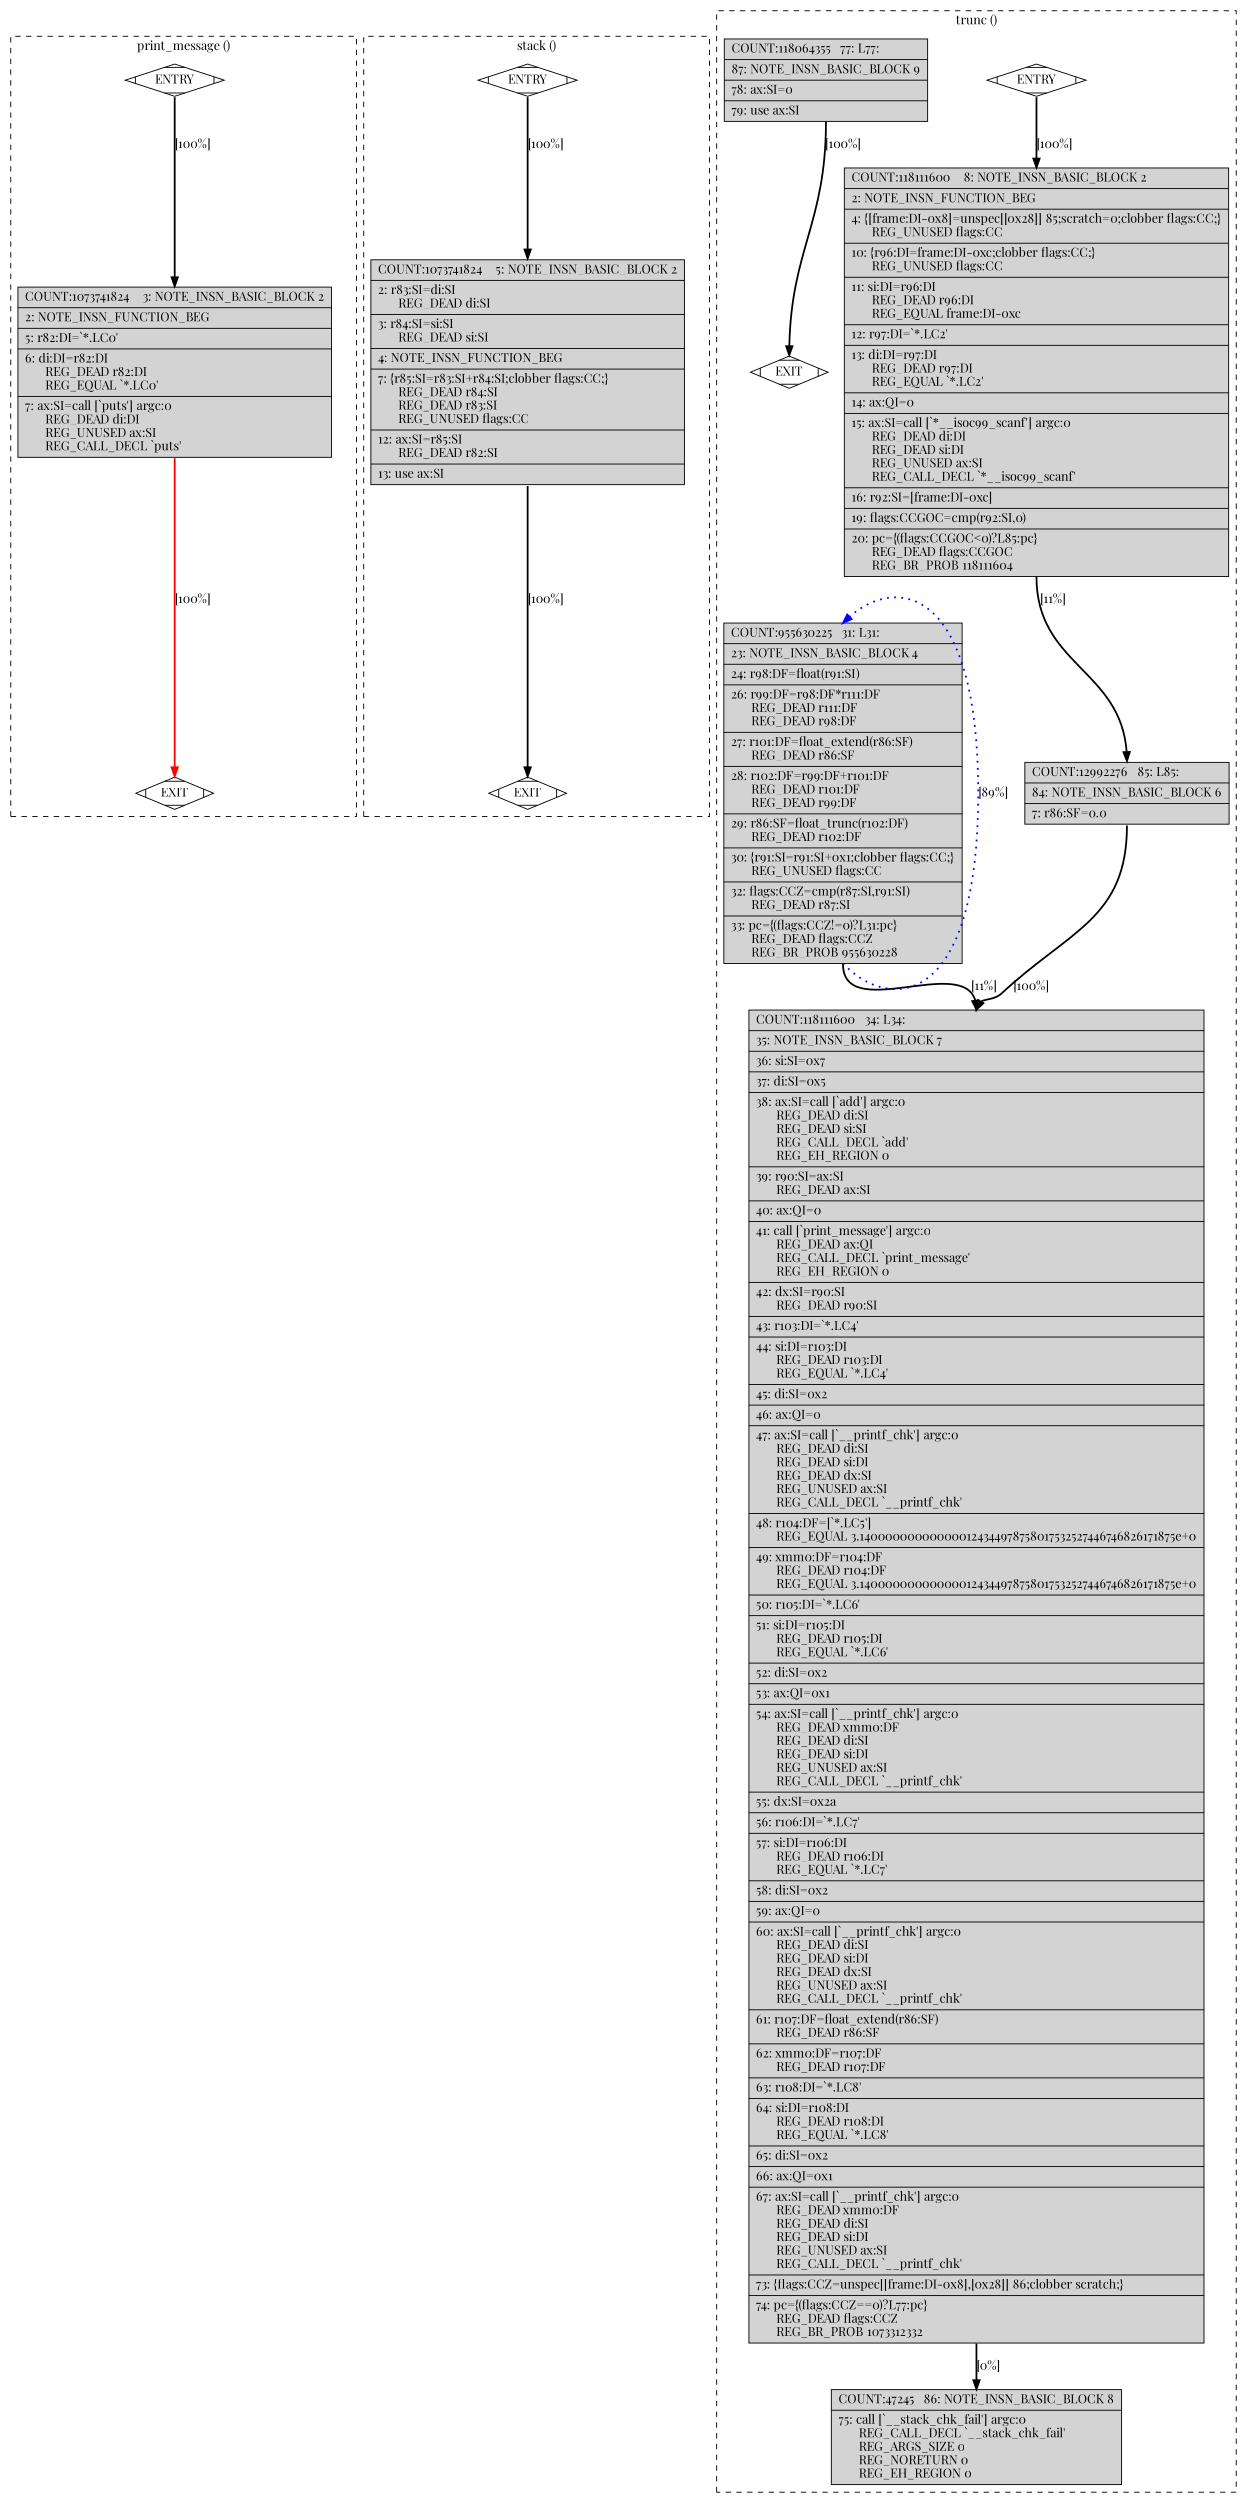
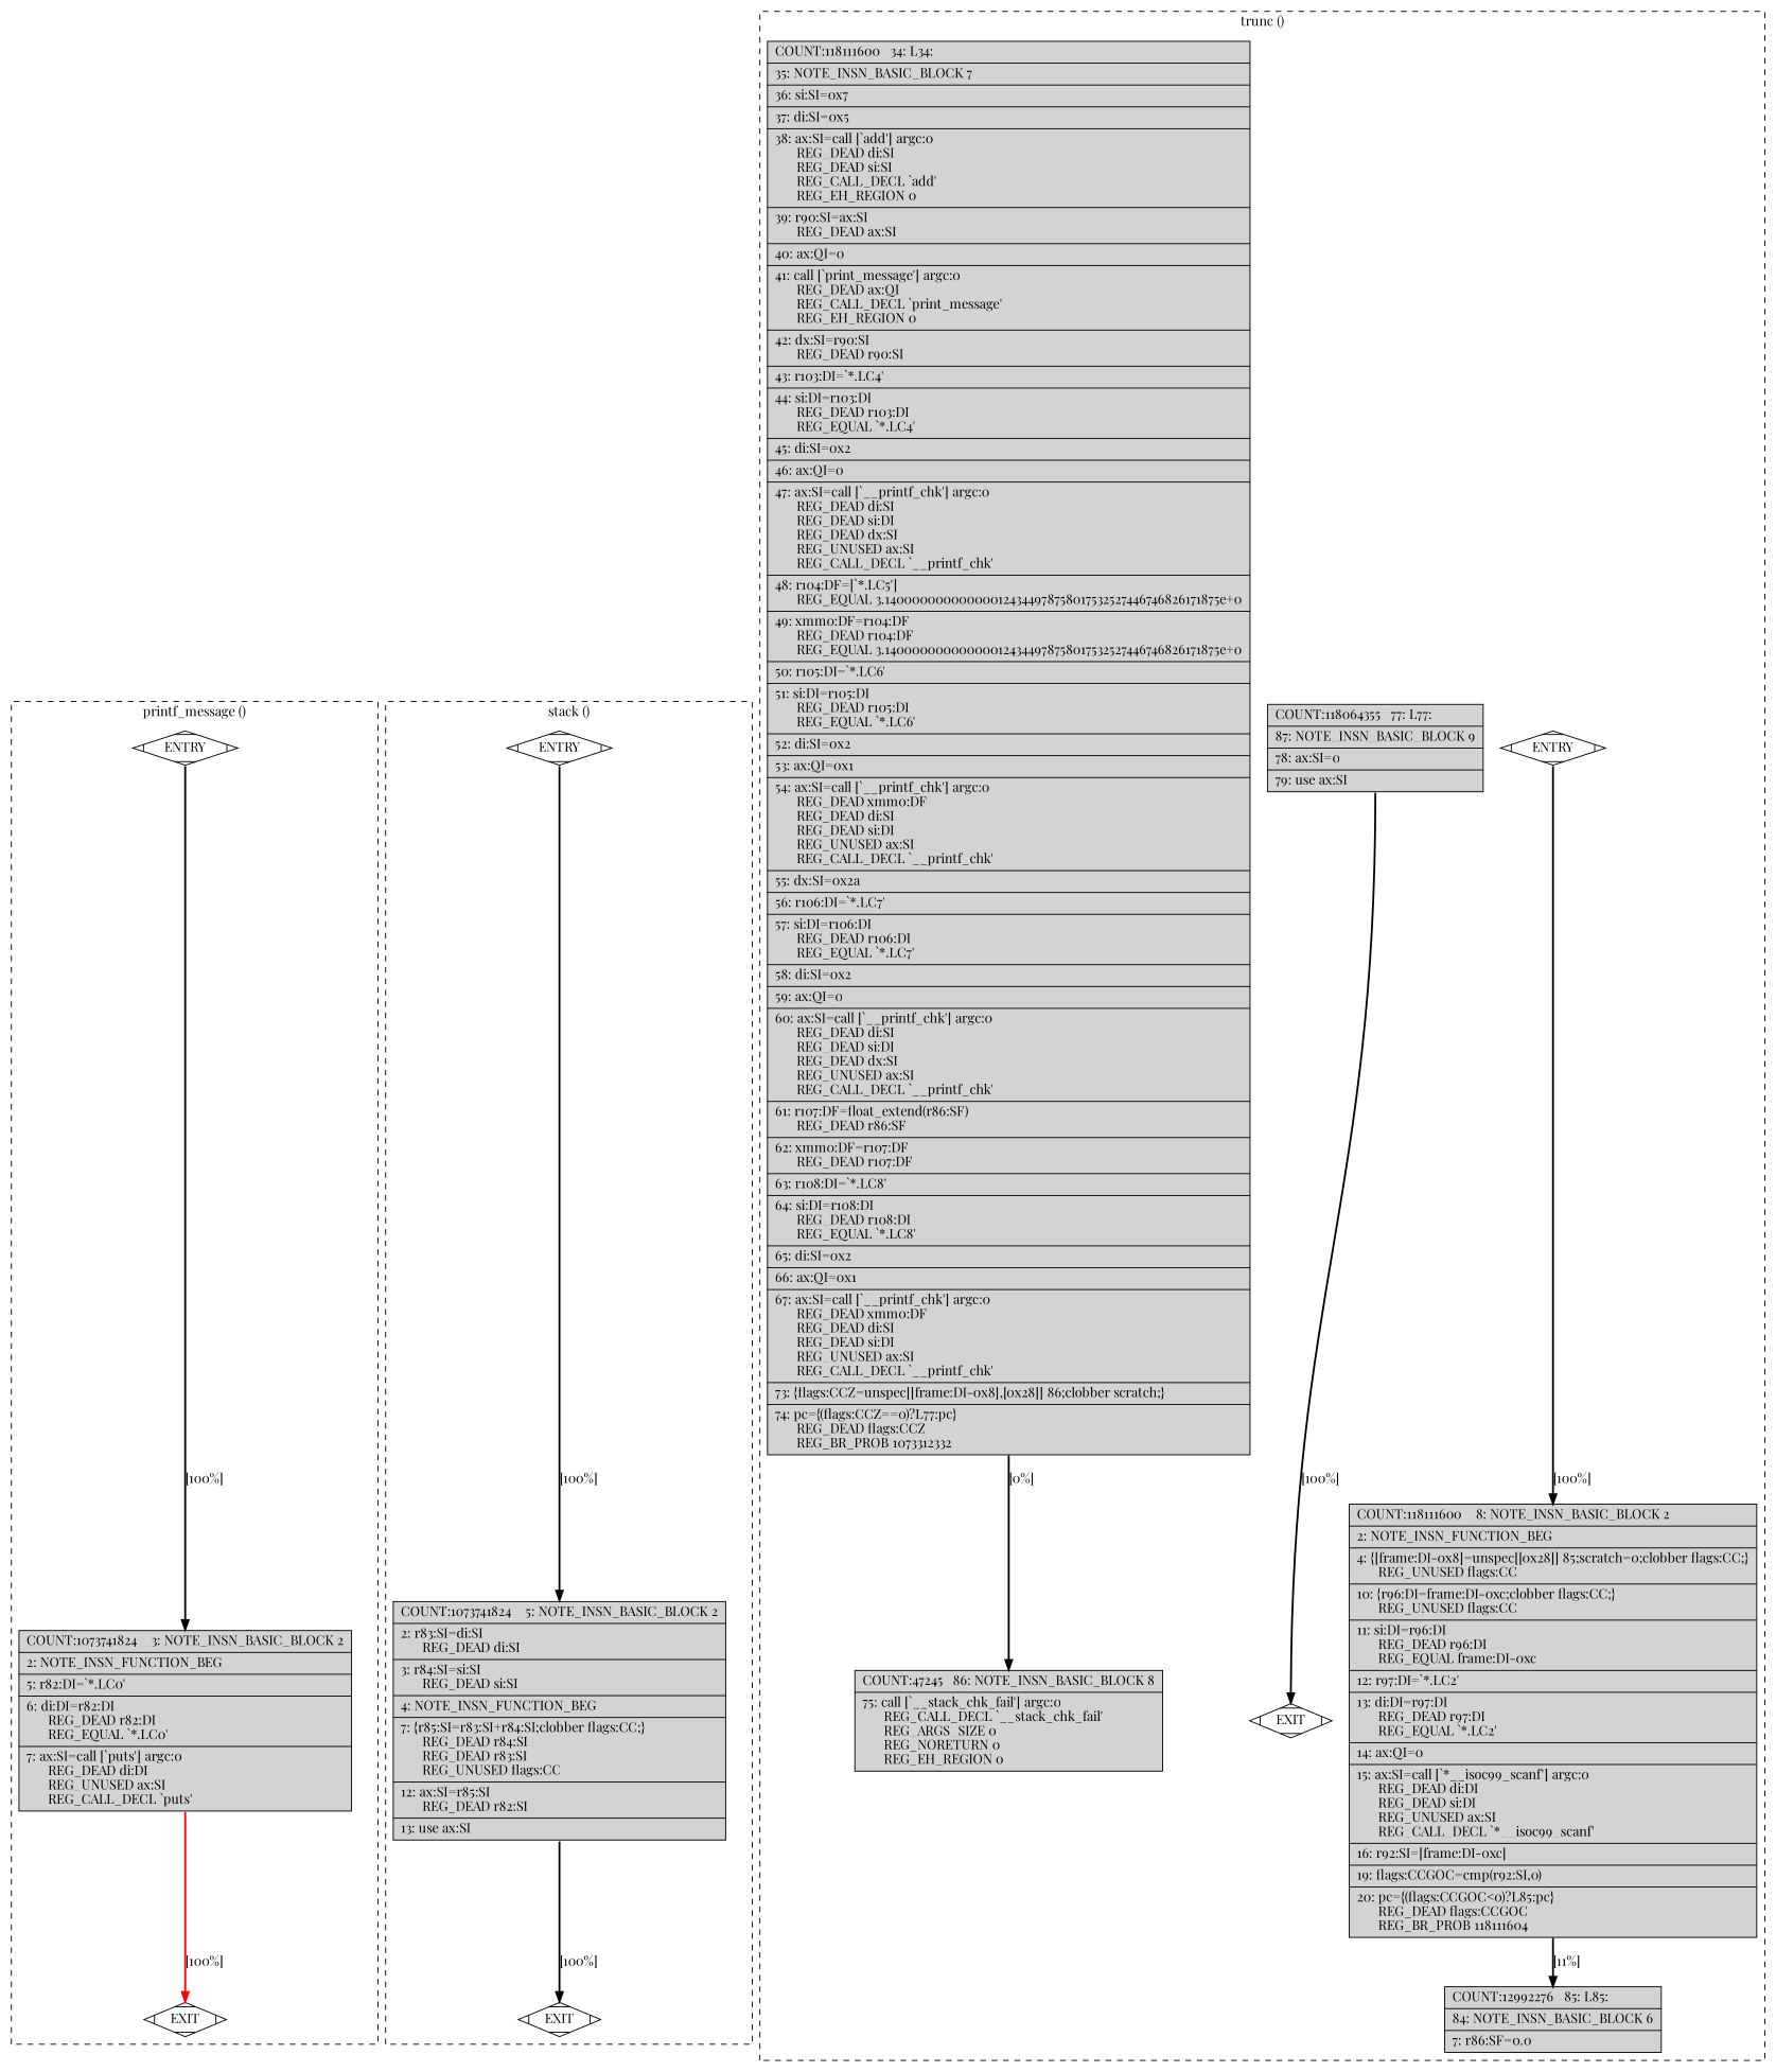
  digraph {
    fontname="Playfair Display"
    node [fillcolor=lightgrey fontname="Playfair Display" shape=record style=filled]
    edge [color=black constraint=true fontname="Playfair Display" headport=n style="solid,bold" tailport=s weight=100]
    n1 [fillcolor=white label=ENTRY shape=Mdiamond]
    n2 [label="{COUNT:1073741824\ \ \ \ 3:\ NOTE_INSN_BASIC_BLOCK\ 2\l|\ \ \ \ 2:\ NOTE_INSN_FUNCTION_BEG\l|\ \ \ \ 5:\ r82:DI=`*.LC0'\l|\ \ \ \ 6:\ di:DI=r82:DI\l\ \ \ \ \ \ REG_DEAD\ r82:DI\l\ \ \ \ \ \ REG_EQUAL\ `*.LC0'\l|\ \ \ \ 7:\ ax:SI=call\ [`puts']\ argc:0\l\ \ \ \ \ \ REG_DEAD\ di:DI\l\ \ \ \ \ \ REG_UNUSED\ ax:SI\l\ \ \ \ \ \ REG_CALL_DECL\ `puts'\l}"]
    n3 [fillcolor=white label=EXIT shape=Mdiamond]
    n4 [fillcolor=white label=ENTRY shape=Mdiamond]
    n5 [label="{COUNT:1073741824\ \ \ \ 5:\ NOTE_INSN_BASIC_BLOCK\ 2\l|\ \ \ \ 2:\ r83:SI=di:SI\l\ \ \ \ \ \ REG_DEAD\ di:SI\l|\ \ \ \ 3:\ r84:SI=si:SI\l\ \ \ \ \ \ REG_DEAD\ si:SI\l|\ \ \ \ 4:\ NOTE_INSN_FUNCTION_BEG\l|\ \ \ \ 7:\ \{r85:SI=r83:SI+r84:SI;clobber\ flags:CC;\}\l\ \ \ \ \ \ REG_DEAD\ r84:SI\l\ \ \ \ \ \ REG_DEAD\ r83:SI\l\ \ \ \ \ \ REG_UNUSED\ flags:CC\l|\ \ \ 12:\ ax:SI=r85:SI\l\ \ \ \ \ \ REG_DEAD\ r82:SI\l|\ \ \ 13:\ use\ ax:SI\l}"]
    n6 [fillcolor=white label=EXIT shape=Mdiamond]
    n7 [fillcolor=white label=ENTRY shape=Mdiamond]
    n8 [label="{COUNT:118111600\ \ \ \ 8:\ NOTE_INSN_BASIC_BLOCK\ 2\l|\ \ \ \ 2:\ NOTE_INSN_FUNCTION_BEG\l|\ \ \ \ 4:\ \{[frame:DI-0x8]=unspec[[0x28]]\ 85;scratch=0;clobber\ flags:CC;\}\l\ \ \ \ \ \ REG_UNUSED\ flags:CC\l|\ \ \ 10:\ \{r96:DI=frame:DI-0xc;clobber\ flags:CC;\}\l\ \ \ \ \ \ REG_UNUSED\ flags:CC\l|\ \ \ 11:\ si:DI=r96:DI\l\ \ \ \ \ \ REG_DEAD\ r96:DI\l\ \ \ \ \ \ REG_EQUAL\ frame:DI-0xc\l|\ \ \ 12:\ r97:DI=`*.LC2'\l|\ \ \ 13:\ di:DI=r97:DI\l\ \ \ \ \ \ REG_DEAD\ r97:DI\l\ \ \ \ \ \ REG_EQUAL\ `*.LC2'\l|\ \ \ 14:\ ax:QI=0\l|\ \ \ 15:\ ax:SI=call\ [`*__isoc99_scanf']\ argc:0\l\ \ \ \ \ \ REG_DEAD\ di:DI\l\ \ \ \ \ \ REG_DEAD\ si:DI\l\ \ \ \ \ \ REG_UNUSED\ ax:SI\l\ \ \ \ \ \ REG_CALL_DECL\ `*__isoc99_scanf'\l|\ \ \ 16:\ r92:SI=[frame:DI-0xc]\l|\ \ \ 19:\ flags:CCGOC=cmp(r92:SI,0)\l|\ \ \ 20:\ pc=\{(flags:CCGOC\<0)?L85:pc\}\l\ \ \ \ \ \ REG_DEAD\ flags:CCGOC\l\ \ \ \ \ \ REG_BR_PROB\ 118111604\l}"]
    n9 [fillcolor=white label=EXIT shape=Mdiamond]
    n10 [label="{COUNT:12992276\ \ \ 85:\ L85:\l|\ \ \ 84:\ NOTE_INSN_BASIC_BLOCK\ 6\l|\ \ \ \ 7:\ r86:SF=0.0\l}"]
    n11 [label="{COUNT:118111600\ \ \ 34:\ L34:\l|\ \ \ 35:\ NOTE_INSN_BASIC_BLOCK\ 7\l|\ \ \ 36:\ si:SI=0x7\l|\ \ \ 37:\ di:SI=0x5\l|\ \ \ 38:\ ax:SI=call\ [`add']\ argc:0\l\ \ \ \ \ \ REG_DEAD\ di:SI\l\ \ \ \ \ \ REG_DEAD\ si:SI\l\ \ \ \ \ \ REG_CALL_DECL\ `add'\l\ \ \ \ \ \ REG_EH_REGION\ 0\l|\ \ \ 39:\ r90:SI=ax:SI\l\ \ \ \ \ \ REG_DEAD\ ax:SI\l|\ \ \ 40:\ ax:QI=0\l|\ \ \ 41:\ call\ [`print_message']\ argc:0\l\ \ \ \ \ \ REG_DEAD\ ax:QI\l\ \ \ \ \ \ REG_CALL_DECL\ `print_message'\l\ \ \ \ \ \ REG_EH_REGION\ 0\l|\ \ \ 42:\ dx:SI=r90:SI\l\ \ \ \ \ \ REG_DEAD\ r90:SI\l|\ \ \ 43:\ r103:DI=`*.LC4'\l|\ \ \ 44:\ si:DI=r103:DI\l\ \ \ \ \ \ REG_DEAD\ r103:DI\l\ \ \ \ \ \ REG_EQUAL\ `*.LC4'\l|\ \ \ 45:\ di:SI=0x2\l|\ \ \ 46:\ ax:QI=0\l|\ \ \ 47:\ ax:SI=call\ [`__printf_chk']\ argc:0\l\ \ \ \ \ \ REG_DEAD\ di:SI\l\ \ \ \ \ \ REG_DEAD\ si:DI\l\ \ \ \ \ \ REG_DEAD\ dx:SI\l\ \ \ \ \ \ REG_UNUSED\ ax:SI\l\ \ \ \ \ \ REG_CALL_DECL\ `__printf_chk'\l|\ \ \ 48:\ r104:DF=[`*.LC5']\l\ \ \ \ \ \ REG_EQUAL\ 3.140000000000000124344978758017532527446746826171875e+0\l|\ \ \ 49:\ xmm0:DF=r104:DF\l\ \ \ \ \ \ REG_DEAD\ r104:DF\l\ \ \ \ \ \ REG_EQUAL\ 3.140000000000000124344978758017532527446746826171875e+0\l|\ \ \ 50:\ r105:DI=`*.LC6'\l|\ \ \ 51:\ si:DI=r105:DI\l\ \ \ \ \ \ REG_DEAD\ r105:DI\l\ \ \ \ \ \ REG_EQUAL\ `*.LC6'\l|\ \ \ 52:\ di:SI=0x2\l|\ \ \ 53:\ ax:QI=0x1\l|\ \ \ 54:\ ax:SI=call\ [`__printf_chk']\ argc:0\l\ \ \ \ \ \ REG_DEAD\ xmm0:DF\l\ \ \ \ \ \ REG_DEAD\ di:SI\l\ \ \ \ \ \ REG_DEAD\ si:DI\l\ \ \ \ \ \ REG_UNUSED\ ax:SI\l\ \ \ \ \ \ REG_CALL_DECL\ `__printf_chk'\l|\ \ \ 55:\ dx:SI=0x2a\l|\ \ \ 56:\ r106:DI=`*.LC7'\l|\ \ \ 57:\ si:DI=r106:DI\l\ \ \ \ \ \ REG_DEAD\ r106:DI\l\ \ \ \ \ \ REG_EQUAL\ `*.LC7'\l|\ \ \ 58:\ di:SI=0x2\l|\ \ \ 59:\ ax:QI=0\l|\ \ \ 60:\ ax:SI=call\ [`__printf_chk']\ argc:0\l\ \ \ \ \ \ REG_DEAD\ di:SI\l\ \ \ \ \ \ REG_DEAD\ si:DI\l\ \ \ \ \ \ REG_DEAD\ dx:SI\l\ \ \ \ \ \ REG_UNUSED\ ax:SI\l\ \ \ \ \ \ REG_CALL_DECL\ `__printf_chk'\l|\ \ \ 61:\ r107:DF=float_extend(r86:SF)\l\ \ \ \ \ \ REG_DEAD\ r86:SF\l|\ \ \ 62:\ xmm0:DF=r107:DF\l\ \ \ \ \ \ REG_DEAD\ r107:DF\l|\ \ \ 63:\ r108:DI=`*.LC8'\l|\ \ \ 64:\ si:DI=r108:DI\l\ \ \ \ \ \ REG_DEAD\ r108:DI\l\ \ \ \ \ \ REG_EQUAL\ `*.LC8'\l|\ \ \ 65:\ di:SI=0x2\l|\ \ \ 66:\ ax:QI=0x1\l|\ \ \ 67:\ ax:SI=call\ [`__printf_chk']\ argc:0\l\ \ \ \ \ \ REG_DEAD\ xmm0:DF\l\ \ \ \ \ \ REG_DEAD\ di:SI\l\ \ \ \ \ \ REG_DEAD\ si:DI\l\ \ \ \ \ \ REG_UNUSED\ ax:SI\l\ \ \ \ \ \ REG_CALL_DECL\ `__printf_chk'\l|\ \ \ 73:\ \{flags:CCZ=unspec[[frame:DI-0x8],[0x28]]\ 86;clobber\ scratch;\}\l|\ \ \ 74:\ pc=\{(flags:CCZ==0)?L77:pc\}\l\ \ \ \ \ \ REG_DEAD\ flags:CCZ\l\ \ \ \ \ \ REG_BR_PROB\ 1073312332\l}"]
-   n12 [label="{COUNT:955630225\ \ \ 31:\ L31:\l|\ \ \ 23:\ NOTE_INSN_BASIC_BLOCK\ 4\l|\ \ \ 24:\ r98:DF=float(r91:SI)\l|\ \ \ 26:\ r99:DF=r98:DF*r111:DF\l\ \ \ \ \ \ REG_DEAD\ r111:DF\l\ \ \ \ \ \ REG_DEAD\ r98:DF\l|\ \ \ 27:\ r101:DF=float_extend(r86:SF)\l\ \ \ \ \ \ REG_DEAD\ r86:SF\l|\ \ \ 28:\ r102:DF=r99:DF+r101:DF\l\ \ \ \ \ \ REG_DEAD\ r101:DF\l\ \ \ \ \ \ REG_DEAD\ r99:DF\l|\ \ \ 29:\ r86:SF=float_trunc(r102:DF)\l\ \ \ \ \ \ REG_DEAD\ r102:DF\l|\ \ \ 30:\ \{r91:SI=r91:SI+0x1;clobber\ flags:CC;\}\l\ \ \ \ \ \ REG_UNUSED\ flags:CC\l|\ \ \ 32:\ flags:CCZ=cmp(r87:SI,r91:SI)\l\ \ \ \ \ \ REG_DEAD\ r87:SI\l|\ \ \ 33:\ pc=\{(flags:CCZ!=0)?L31:pc\}\l\ \ \ \ \ \ REG_DEAD\ flags:CCZ\l\ \ \ \ \ \ REG_BR_PROB\ 955630228\l}"]
    n13 [label="{COUNT:47245\ \ \ 86:\ NOTE_INSN_BASIC_BLOCK\ 8\l|\ \ \ 75:\ call\ [`__stack_chk_fail']\ argc:0\l\ \ \ \ \ \ REG_CALL_DECL\ `__stack_chk_fail'\l\ \ \ \ \ \ REG_ARGS_SIZE\ 0\l\ \ \ \ \ \ REG_NORETURN\ 0\l\ \ \ \ \ \ REG_EH_REGION\ 0\l}"]
    n14 [label="{COUNT:118064355\ \ \ 77:\ L77:\l|\ \ \ 87:\ NOTE_INSN_BASIC_BLOCK\ 9\l|\ \ \ 78:\ ax:SI=0\l|\ \ \ 79:\ use\ ax:SI\l}"]
    subgraph cluster_1 {
      color=black
-     label="print_message ()"
+     label="printf_message ()"
      style=dashed
      n1
      n2
      n3
    }
    subgraph cluster_2 {
      color=black
      label="stack ()"
      style=dashed
      n4
      n5
      n6
    }
    subgraph cluster_3 {
      color=black
      label="trunc ()"
      style=dashed
      n7
      n8
      n9
      n10
      n11
-     n12
      n13
      n14
    }
    n1 -> n2 [label="[100%]"]
    n1 -> n3 [style=invis color="" weight=""]
    n2 -> n3 [color=red label="[100%]" weight=10]
    n4 -> n5 [label="[100%]"]
    n4 -> n6 [style=invis color="" weight=""]
    n5 -> n6 [label="[100%]"]
    n7 -> n8 [label="[100%]"]
    n7 -> n9 [style=invis color="" weight=""]
    n8 -> n10 [label="[11%]" weight=10]
-   n10 -> n11 [label="[100%]"]
    n11 -> n13 [label="[0%]"]
-   n12 -> n11 [label="[11%]"]
-   n12 -> n12 [color=blue constraint=false label="[89%]" style="dotted,bold" weight=10]
    n14 -> n9 [label="[100%]"]
  }
